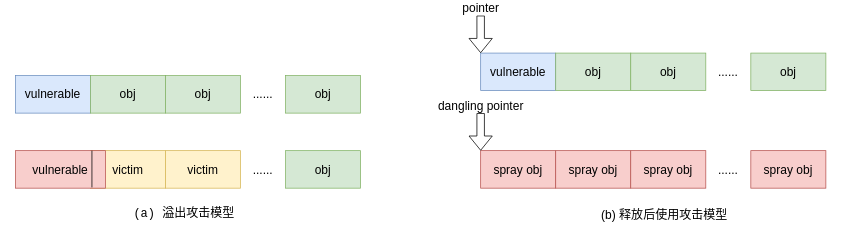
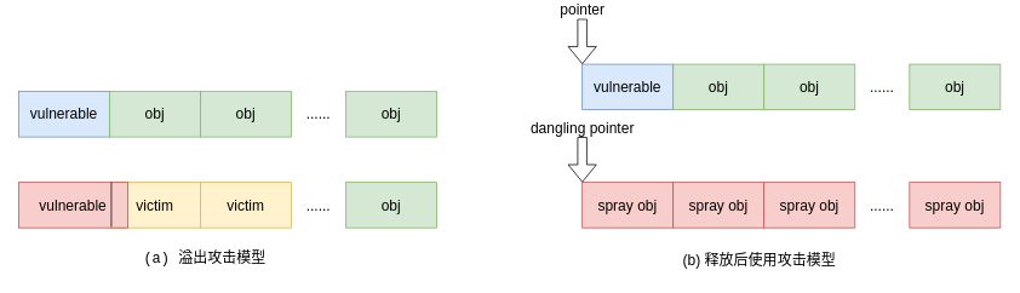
  <mxCell id="0" />
  <mxCell id="1" parent="0" />
  <mxCell id="2" value="vulnerable" style="rounded=0;whiteSpace=wrap;html=1;fillColor=#dae8fc;strokeColor=#6c8ebf;fontSize=16;" parent="1" vertex="1"><mxGeometry x="20" y="100" width="100" height="50" as="geometry" /></mxCell>
  <mxCell id="3" value="obj" style="rounded=0;whiteSpace=wrap;html=1;fillColor=#d5e8d4;strokeColor=#82b366;fontSize=16;" parent="1" vertex="1"><mxGeometry x="120" y="100" width="100" height="50" as="geometry" /></mxCell>
  <mxCell id="4" value="obj" style="rounded=0;whiteSpace=wrap;html=1;fillColor=#d5e8d4;strokeColor=#82b366;fontSize=16;" parent="1" vertex="1"><mxGeometry x="220" y="100" width="100" height="50" as="geometry" /></mxCell>
  <mxCell id="5" value="obj" style="rounded=0;whiteSpace=wrap;html=1;fillColor=#d5e8d4;strokeColor=#82b366;fontSize=16;" parent="1" vertex="1"><mxGeometry x="380" y="100" width="100" height="50" as="geometry" /></mxCell>
  <mxCell id="6" value="......" style="text;html=1;strokeColor=none;fillColor=none;align=center;verticalAlign=middle;whiteSpace=wrap;rounded=0;fontSize=16;" parent="1" vertex="1"><mxGeometry x="320" y="110" width="60" height="30" as="geometry" /></mxCell>
  <mxCell id="7" value="victim" style="rounded=0;whiteSpace=wrap;html=1;fillColor=#fff2cc;strokeColor=#d6b656;fontSize=16;" parent="1" vertex="1"><mxGeometry x="120" y="200" width="100" height="50" as="geometry" /></mxCell>
  <mxCell id="8" value="victim" style="rounded=0;whiteSpace=wrap;html=1;fillColor=#fff2cc;strokeColor=#d6b656;fontSize=16;" parent="1" vertex="1"><mxGeometry x="220" y="200" width="100" height="50" as="geometry" /></mxCell>
  <mxCell id="9" value="obj" style="rounded=0;whiteSpace=wrap;html=1;fillColor=#d5e8d4;strokeColor=#82b366;fontSize=16;" parent="1" vertex="1"><mxGeometry x="380" y="200" width="100" height="50" as="geometry" /></mxCell>
  <mxCell id="10" value="......" style="text;html=1;strokeColor=none;fillColor=none;align=center;verticalAlign=middle;whiteSpace=wrap;rounded=0;fontSize=16;" parent="1" vertex="1"><mxGeometry x="320" y="210" width="60" height="30" as="geometry" /></mxCell>
  <mxCell id="11" value="vulnerable" style="rounded=0;whiteSpace=wrap;html=1;fillColor=#f8cecc;strokeColor=#b85450;fontSize=16;" parent="1" vertex="1"><mxGeometry x="20" y="200" width="120" height="50" as="geometry" /></mxCell>
  <mxCell id="12" value="" style="endArrow=none;html=1;exitX=0.85;exitY=0.98;exitDx=0;exitDy=0;exitPerimeter=0;fontSize=16;" parent="1" source="11" edge="1"><mxGeometry width="50" height="50" relative="1" as="geometry"><mxPoint x="100" y="250" as="sourcePoint" /><mxPoint x="122" y="200" as="targetPoint" /></mxGeometry></mxCell>
  <mxCell id="13" value="vulnerable" style="rounded=0;whiteSpace=wrap;html=1;fillColor=#dae8fc;strokeColor=#6c8ebf;fontSize=16;" parent="1" vertex="1"><mxGeometry x="640" y="70" width="100" height="50" as="geometry" /></mxCell>
  <mxCell id="14" value="obj" style="rounded=0;whiteSpace=wrap;html=1;fillColor=#d5e8d4;strokeColor=#82b366;fontSize=16;" parent="1" vertex="1"><mxGeometry x="740" y="70" width="100" height="50" as="geometry" /></mxCell>
  <mxCell id="15" value="obj" style="rounded=0;whiteSpace=wrap;html=1;fillColor=#d5e8d4;strokeColor=#82b366;fontSize=16;" parent="1" vertex="1"><mxGeometry x="840" y="70" width="100" height="50" as="geometry" /></mxCell>
  <mxCell id="16" value="obj" style="rounded=0;whiteSpace=wrap;html=1;fillColor=#d5e8d4;strokeColor=#82b366;fontSize=16;" parent="1" vertex="1"><mxGeometry x="1000" y="70" width="100" height="50" as="geometry" /></mxCell>
  <mxCell id="17" value="......" style="text;html=1;strokeColor=none;fillColor=none;align=center;verticalAlign=middle;whiteSpace=wrap;rounded=0;fontSize=16;" parent="1" vertex="1"><mxGeometry x="940" y="80" width="60" height="30" as="geometry" /></mxCell>
  <mxCell id="18" value="&lt;font style=&quot;font-size: 16px;&quot;&gt;pointer&lt;/font&gt;" style="shape=flexArrow;endArrow=classic;html=1;fontSize=16;" parent="1" edge="1"><mxGeometry x="-1" y="-10" width="50" height="50" relative="1" as="geometry"><mxPoint x="640" y="20" as="sourcePoint" /><mxPoint x="640" y="70" as="targetPoint" /><mxPoint x="10" y="-10" as="offset" /></mxGeometry></mxCell>
  <mxCell id="19" value="spray obj" style="rounded=0;whiteSpace=wrap;html=1;fillColor=#f8cecc;strokeColor=#b85450;fontSize=16;" parent="1" vertex="1"><mxGeometry x="640" y="200" width="100" height="50" as="geometry" /></mxCell>
  <mxCell id="20" value="spray obj" style="rounded=0;whiteSpace=wrap;html=1;fillColor=#f8cecc;strokeColor=#b85450;fontSize=16;" parent="1" vertex="1"><mxGeometry x="740" y="200" width="100" height="50" as="geometry" /></mxCell>
  <mxCell id="21" value="spray obj" style="rounded=0;whiteSpace=wrap;html=1;fillColor=#f8cecc;strokeColor=#b85450;fontSize=16;" parent="1" vertex="1"><mxGeometry x="840" y="200" width="100" height="50" as="geometry" /></mxCell>
  <mxCell id="22" value="spray obj" style="rounded=0;whiteSpace=wrap;html=1;fillColor=#f8cecc;strokeColor=#b85450;fontSize=16;" parent="1" vertex="1"><mxGeometry x="1000" y="200" width="100" height="50" as="geometry" /></mxCell>
  <mxCell id="23" value="......" style="text;html=1;strokeColor=none;fillColor=none;align=center;verticalAlign=middle;whiteSpace=wrap;rounded=0;fontSize=16;" parent="1" vertex="1"><mxGeometry x="940" y="210" width="60" height="30" as="geometry" /></mxCell>
  <mxCell id="24" value="&lt;font style=&quot;font-size: 16px;&quot;&gt;dangling pointer&lt;/font&gt;" style="shape=flexArrow;endArrow=classic;html=1;fontSize=16;" parent="1" edge="1"><mxGeometry x="-1" y="-10" width="50" height="50" relative="1" as="geometry"><mxPoint x="640" y="150" as="sourcePoint" /><mxPoint x="640" y="200" as="targetPoint" /><mxPoint x="10" y="-10" as="offset" /></mxGeometry></mxCell>
- <mxCell id="25" value="(a) 溢出攻击模型" style="text;html=1;strokeColor=none;fillColor=none;align=center;verticalAlign=middle;whiteSpace=wrap;rounded=0;fontSize=16;fontFamily=Courier New;" vertex="1" parent="1"><mxGeometry x="170" y="270" width="150" height="30" as="geometry" /></mxCell>
- <mxCell id="26" value="(b) 释放后使用攻击模型" style="text;html=1;strokeColor=none;fillColor=none;align=center;verticalAlign=middle;whiteSpace=wrap;rounded=0;fontSize=16;" vertex="1" parent="1"><mxGeometry x="800" y="270" width="170" height="30" as="geometry" /></mxCell>
+ <mxCell id="25" value="(a) 溢出攻击模型" style="text;html=1;strokeColor=none;fillColor=none;align=center;verticalAlign=middle;whiteSpace=wrap;rounded=0;fontSize=16;fontFamily=Courier New;" vertex="1" parent="1"><mxGeometry x="150" y="270" width="150" height="30" as="geometry" /></mxCell>
+ <mxCell id="26" value="(b) 释放后使用攻击模型" style="text;html=1;strokeColor=none;fillColor=none;align=center;verticalAlign=middle;whiteSpace=wrap;rounded=0;fontSize=16;" vertex="1" parent="1"><mxGeometry x="750" y="270" width="170" height="30" as="geometry" /></mxCell>
